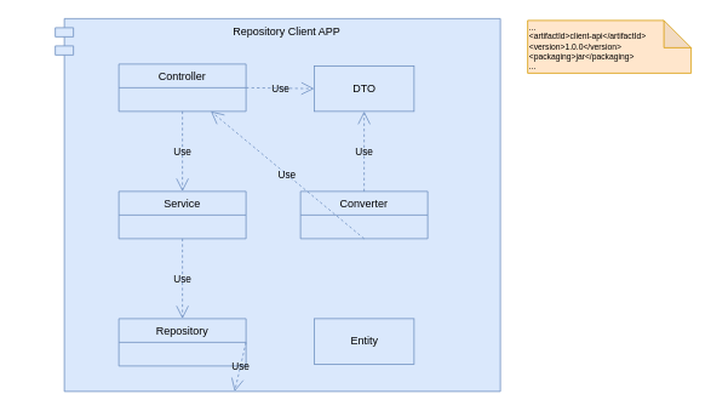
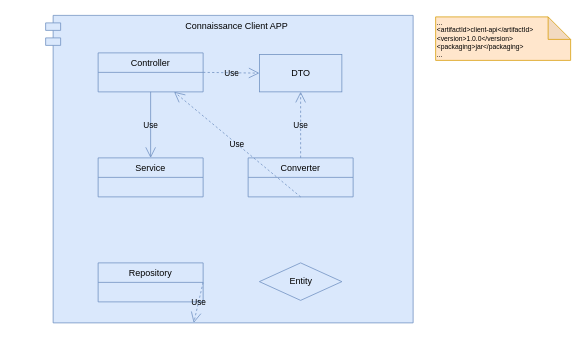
  <mxCell id="0" />
  <mxCell id="1" parent="0" />
  <mxCell id="2" value="" style="group" parent="1" vertex="1" connectable="0"><mxGeometry x="20" width="740" height="410" as="geometry" y="20" /></mxCell>
- <mxCell id="3" value="Repository Client APP" style="shape=module;align=left;spacingLeft=20;align=center;verticalAlign=top;fillColor=#dae8fc;strokeColor=#6c8ebf;" parent="2" vertex="1"><mxGeometry x="40" width="490" height="410" as="geometry" /></mxCell>
+ <mxCell id="3" value="Connaissance Client APP" style="shape=module;align=left;spacingLeft=20;align=center;verticalAlign=top;fillColor=#dae8fc;strokeColor=#6c8ebf;" parent="2" vertex="1"><mxGeometry x="40" width="490" height="410" as="geometry" /></mxCell>
  <mxCell id="4" value="Repository" style="swimlane;fontStyle=0;childLayout=stackLayout;horizontal=1;startSize=26;fillColor=#dae8fc;horizontalStack=0;resizeParent=1;resizeParentMax=0;resizeLast=0;collapsible=1;marginBottom=0;strokeColor=#6c8ebf;" parent="2" vertex="1"><mxGeometry x="110" y="330" width="140" height="52" as="geometry" /></mxCell>
- <mxCell id="5" value="Entity" style="html=1;fillColor=#dae8fc;strokeColor=#6c8ebf;" parent="2" vertex="1"><mxGeometry x="325" y="330" width="110" height="50" as="geometry" /></mxCell>
+ <mxCell id="5" value="Entity" style="rhombus;html=1;fillColor=#dae8fc;strokeColor=#6c8ebf;" parent="2" vertex="1"><mxGeometry x="325" y="330" width="110" height="50" as="geometry" /></mxCell>
  <mxCell id="6" value="Use" style="endArrow=open;endSize=12;dashed=1;html=1;exitX=1;exitY=0.5;exitDx=0;exitDy=0;fillColor=#dae8fc;strokeColor=#6c8ebf;labelBackgroundColor=none;" parent="2" source="4" target="3" edge="1"><mxGeometry width="160" relative="1" as="geometry"><mxPoint x="265" y="579.5" as="sourcePoint" /><mxPoint x="425" y="579.5" as="targetPoint" /></mxGeometry></mxCell>
  <mxCell id="7" value="Service" style="swimlane;fontStyle=0;childLayout=stackLayout;horizontal=1;startSize=26;fillColor=#dae8fc;horizontalStack=0;resizeParent=1;resizeParentMax=0;resizeLast=0;collapsible=1;marginBottom=0;strokeColor=#6c8ebf;" parent="2" vertex="1"><mxGeometry x="110" y="190" width="140" height="52" as="geometry" /></mxCell>
  <mxCell id="8" value="Controller" style="swimlane;fontStyle=0;childLayout=stackLayout;horizontal=1;startSize=26;horizontalStack=0;resizeParent=1;resizeParentMax=0;resizeLast=0;collapsible=1;marginBottom=0;fillColor=#dae8fc;strokeColor=#6c8ebf;" parent="2" vertex="1"><mxGeometry x="110" y="50" width="140" height="52" as="geometry" /></mxCell>
  <mxCell id="9" value="DTO" style="html=1;fillColor=#dae8fc;strokeColor=#6c8ebf;" parent="2" vertex="1"><mxGeometry x="325" y="52" width="110" height="50" as="geometry" /></mxCell>
- <mxCell id="10" value="Use" style="endArrow=open;endSize=12;dashed=1;html=1;exitX=0.5;exitY=1;exitDx=0;exitDy=0;entryX=0.5;entryY=0;entryDx=0;entryDy=0;fillColor=#dae8fc;strokeColor=#6c8ebf;labelBackgroundColor=none;" parent="2" source="7" target="4" edge="1"><mxGeometry width="160" relative="1" as="geometry"><mxPoint x="170" y="340" as="sourcePoint" /><mxPoint x="245" y="340" as="targetPoint" /></mxGeometry></mxCell>
- <mxCell id="11" value="Use" style="endArrow=open;endSize=12;dashed=1;html=1;exitX=0.5;exitY=1;exitDx=0;exitDy=0;entryX=0.5;entryY=0;entryDx=0;entryDy=0;fillColor=#dae8fc;strokeColor=#6c8ebf;labelBackgroundColor=none;" parent="2" source="8" target="7" edge="1"><mxGeometry width="160" relative="1" as="geometry"><mxPoint x="180" y="186" as="sourcePoint" /><mxPoint x="180" y="269" as="targetPoint" /></mxGeometry></mxCell>
+ <mxCell id="11" value="Use" style="endArrow=open;endSize=12;dashed=0;html=1;exitX=0.5;exitY=1;exitDx=0;exitDy=0;entryX=0.5;entryY=0;entryDx=0;entryDy=0;fillColor=#dae8fc;strokeColor=#6c8ebf;labelBackgroundColor=none;" parent="2" source="8" target="7" edge="1"><mxGeometry width="160" relative="1" as="geometry"><mxPoint x="180" y="186" as="sourcePoint" /><mxPoint x="180" y="269" as="targetPoint" /></mxGeometry></mxCell>
  <mxCell id="12" value="&lt;div style=&quot;font-size: 9px&quot;&gt;&lt;font style=&quot;font-size: 9px&quot;&gt;...&lt;/font&gt;&lt;/div&gt;&lt;div style=&quot;font-size: 9px&quot;&gt;&lt;font style=&quot;font-size: 9px&quot;&gt;&amp;lt;artifactId&amp;gt;client-api&amp;lt;/artifactId&amp;gt;&lt;/font&gt;&lt;/div&gt;&lt;div style=&quot;font-size: 9px&quot;&gt;&lt;font style=&quot;font-size: 9px&quot;&gt;&amp;lt;version&amp;gt;1.0.0&amp;lt;/version&amp;gt;&lt;/font&gt;&lt;/div&gt;&lt;div style=&quot;font-size: 9px&quot;&gt;&lt;font style=&quot;font-size: 9px&quot;&gt;&amp;lt;packaging&amp;gt;jar&amp;lt;/packaging&amp;gt;&lt;/font&gt;&lt;/div&gt;&lt;div style=&quot;font-size: 9px&quot;&gt;&lt;span&gt;...&lt;/span&gt;&lt;br&gt;&lt;/div&gt;" style="shape=note;whiteSpace=wrap;html=1;backgroundOutline=1;darkOpacity=0.05;align=left;fillColor=#ffe6cc;strokeColor=#d79b00;" parent="2" vertex="1"><mxGeometry x="560" y="2" width="180" height="58" as="geometry" /></mxCell>
  <mxCell id="13" value="Converter" style="swimlane;fontStyle=0;childLayout=stackLayout;horizontal=1;startSize=26;fillColor=#dae8fc;horizontalStack=0;resizeParent=1;resizeParentMax=0;resizeLast=0;collapsible=1;marginBottom=0;strokeColor=#6c8ebf;" parent="2" vertex="1"><mxGeometry x="310" y="190" width="140" height="52" as="geometry" /></mxCell>
  <mxCell id="14" value="Use" style="endArrow=open;endSize=12;dashed=1;html=1;exitX=0.5;exitY=1;exitDx=0;exitDy=0;fillColor=#dae8fc;strokeColor=#6c8ebf;labelBackgroundColor=none;" parent="2" source="13" target="8" edge="1"><mxGeometry width="160" relative="1" as="geometry"><mxPoint x="379.5" y="450" as="sourcePoint" /><mxPoint x="379.5" y="582" as="targetPoint" /></mxGeometry></mxCell>
  <mxCell id="15" value="Use" style="endArrow=open;endSize=12;dashed=1;html=1;exitX=0.5;exitY=0;exitDx=0;exitDy=0;entryX=0.5;entryY=1;entryDx=0;entryDy=0;fillColor=#dae8fc;strokeColor=#6c8ebf;labelBackgroundColor=none;" parent="2" source="13" target="9" edge="1"><mxGeometry width="160" relative="1" as="geometry"><mxPoint x="580" y="395.5" as="sourcePoint" /><mxPoint x="380" y="319" as="targetPoint" /></mxGeometry></mxCell>
  <mxCell id="16" value="Use" style="endArrow=open;endSize=12;dashed=1;html=1;exitX=1;exitY=0.5;exitDx=0;exitDy=0;entryX=0;entryY=0.5;entryDx=0;entryDy=0;fillColor=#dae8fc;strokeColor=#6c8ebf;labelBackgroundColor=none;" parent="2" source="8" target="9" edge="1"><mxGeometry width="160" relative="1" as="geometry"><mxPoint x="265" y="220" as="sourcePoint" /><mxPoint x="325" y="220" as="targetPoint" /></mxGeometry></mxCell>
